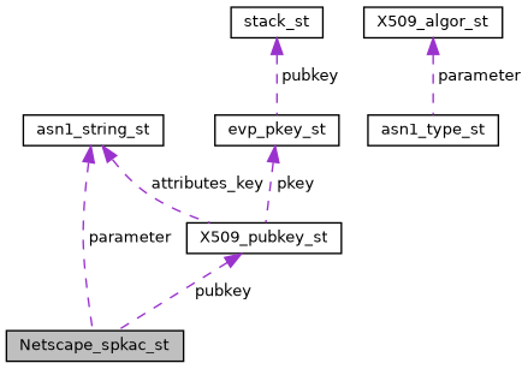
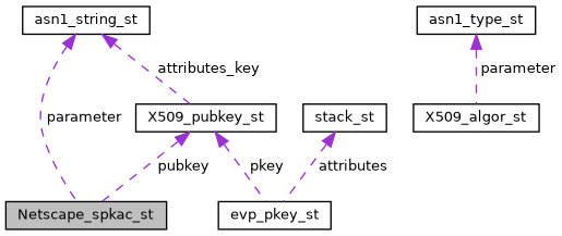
  digraph {
    node [color=black fillcolor=white fontname=Helvetica fontsize=10 shape=record style=filled]
    edge [color=darkorchid3 dir=back fontname=Helvetica fontsize=10 labelfontname=Helvetica labelfontsize=10 style=dashed]
    n1 [fillcolor=grey75 fontcolor=black height=0.2 label=Netscape_spkac_st width=0.4]
    n2 [height=0.2 label=asn1_string_st width=0.4]
    n3 [height=0.2 label=X509_pubkey_st width=0.4]
    n4 [height=0.2 label=evp_pkey_st width=0.4]
    n5 [height=0.2 label=stack_st width=0.4]
    n6 [height=0.2 label=X509_algor_st width=0.4]
    n7 [height=0.2 label=asn1_type_st width=0.4]
    n2 -> n1 [label=" parameter"]
    n2 -> n3 [label=" attributes_key"]
    n3 -> n1 [label=" pubkey"]
-   n4 -> n3 [label=" pkey"]
-   n5 -> n4 [label=" pubkey"]
-   n6 -> n7 [label=" parameter"]
+   n3 -> n4 [label=" pkey"]
+   n5 -> n4 [label=" attributes"]
+   n7 -> n6 [label=" parameter"]
  }
